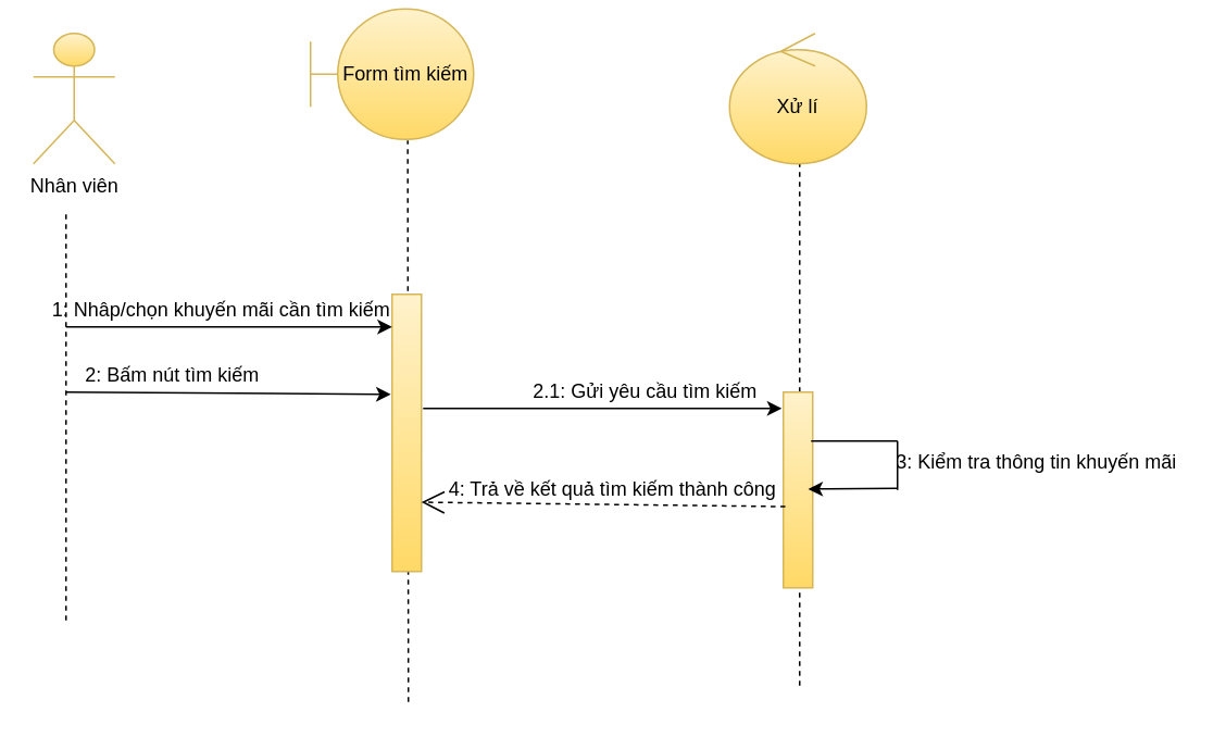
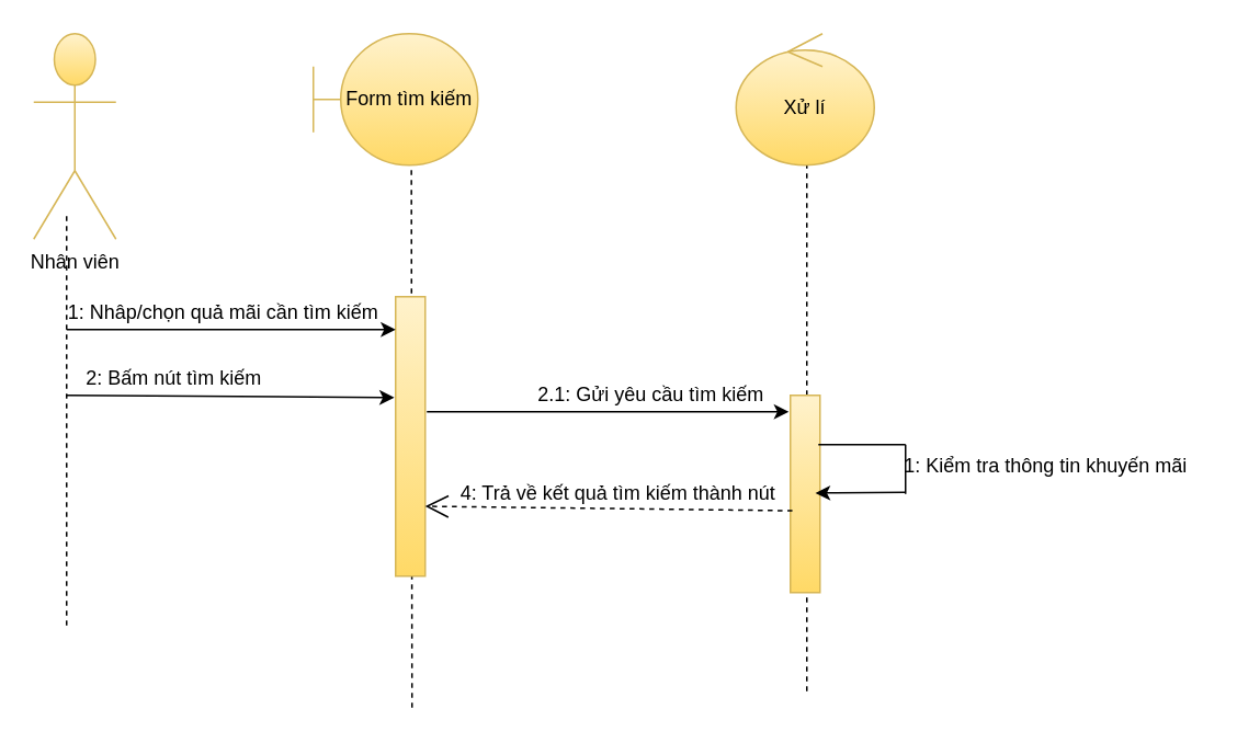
  <mxCell id="0" />
  <mxCell id="1" parent="0" />
- <mxCell id="2" value="Nhân viên" style="shape=umlActor;verticalLabelPosition=bottom;verticalAlign=top;html=1;gradientColor=#ffd966;fillColor=#fff2cc;strokeColor=#d6b656;" parent="1" vertex="1"><mxGeometry x="20" y="20" width="50" height="80" as="geometry" /></mxCell>
+ <mxCell id="2" value="Nhân viên" style="shape=umlActor;verticalLabelPosition=bottom;verticalAlign=top;html=1;gradientColor=#ffd966;fillColor=#fff2cc;strokeColor=#d6b656;" parent="1" vertex="1"><mxGeometry x="20" y="20" width="50" height="125" as="geometry" /></mxCell>
  <mxCell id="3" value="" style="endArrow=none;dashed=1;html=1;" parent="1" edge="1"><mxGeometry width="50" height="50" relative="1" as="geometry"><mxPoint x="40" y="380" as="sourcePoint" /><mxPoint x="40" y="130" as="targetPoint" /></mxGeometry></mxCell>
  <mxCell id="4" value="" style="endArrow=none;dashed=1;html=1;entryX=0.596;entryY=1.008;entryDx=0;entryDy=0;entryPerimeter=0;" parent="1" target="7" edge="1"><mxGeometry width="50" height="50" relative="1" as="geometry"><mxPoint x="250" y="430" as="sourcePoint" /><mxPoint x="250" y="110" as="targetPoint" /></mxGeometry></mxCell>
  <mxCell id="5" value="" style="endArrow=none;dashed=1;html=1;" parent="1" edge="1"><mxGeometry width="50" height="50" relative="1" as="geometry"><mxPoint x="490" y="420" as="sourcePoint" /><mxPoint x="490" y="100" as="targetPoint" /></mxGeometry></mxCell>
  <mxCell id="6" value="" style="rounded=0;whiteSpace=wrap;html=1;gradientColor=#ffd966;fillColor=#fff2cc;strokeColor=#d6b656;" parent="1" vertex="1"><mxGeometry x="480" y="240" width="18" height="120" as="geometry" /></mxCell>
- <mxCell id="7" value="Form tìm kiếm" style="shape=umlBoundary;whiteSpace=wrap;html=1;gradientColor=#ffd966;fillColor=#fff2cc;strokeColor=#d6b656;" parent="1" vertex="1"><mxGeometry x="190" y="5" width="100" height="80" as="geometry" /></mxCell>
+ <mxCell id="7" value="Form tìm kiếm" style="shape=umlBoundary;whiteSpace=wrap;html=1;gradientColor=#ffd966;fillColor=#fff2cc;strokeColor=#d6b656;" parent="1" vertex="1"><mxGeometry x="190" y="20" width="100" height="80" as="geometry" /></mxCell>
  <mxCell id="8" value="Xử lí" style="ellipse;shape=umlControl;whiteSpace=wrap;html=1;gradientColor=#ffd966;fillColor=#fff2cc;strokeColor=#d6b656;" parent="1" vertex="1"><mxGeometry x="447" y="20" width="84" height="80" as="geometry" /></mxCell>
  <mxCell id="9" value="" style="rounded=0;whiteSpace=wrap;html=1;gradientColor=#ffd966;fillColor=#fff2cc;strokeColor=#d6b656;" parent="1" vertex="1"><mxGeometry x="240" y="180" width="18" height="170" as="geometry" /></mxCell>
  <mxCell id="10" value="" style="endArrow=classic;html=1;" parent="1" edge="1"><mxGeometry width="50" height="50" relative="1" as="geometry"><mxPoint x="40" y="200" as="sourcePoint" /><mxPoint x="240" y="200" as="targetPoint" /></mxGeometry></mxCell>
  <mxCell id="11" value="" style="endArrow=classic;html=1;entryX=-0.044;entryY=0.361;entryDx=0;entryDy=0;entryPerimeter=0;" parent="1" target="9" edge="1"><mxGeometry width="50" height="50" relative="1" as="geometry"><mxPoint x="40" y="240" as="sourcePoint" /><mxPoint x="160" y="270" as="targetPoint" /></mxGeometry></mxCell>
- <mxCell id="12" value="1: Nhâp/chọn khuyến mãi cần tìm kiếm" style="text;html=1;align=center;verticalAlign=middle;resizable=0;points=[];autosize=1;" parent="1" vertex="1"><mxGeometry x="25" y="180" width="220" height="20" as="geometry" /></mxCell>
+ <mxCell id="12" value="1: Nhâp/chọn quả mãi cần tìm kiếm" style="text;html=1;align=center;verticalAlign=middle;resizable=0;points=[];autosize=1;" parent="1" vertex="1"><mxGeometry x="25" y="180" width="220" height="20" as="geometry" /></mxCell>
  <mxCell id="13" value="2: Bấm nút tìm kiếm" style="text;html=1;align=center;verticalAlign=middle;resizable=0;points=[];autosize=1;" parent="1" vertex="1"><mxGeometry x="45" y="220" width="120" height="20" as="geometry" /></mxCell>
  <mxCell id="14" value="" style="endArrow=classic;html=1;" parent="1" edge="1"><mxGeometry width="50" height="50" relative="1" as="geometry"><mxPoint x="259" y="250" as="sourcePoint" /><mxPoint x="479" y="250" as="targetPoint" /></mxGeometry></mxCell>
  <mxCell id="15" value="" style="endArrow=open;endFill=1;endSize=12;html=1;dashed=1;entryX=1;entryY=0.75;entryDx=0;entryDy=0;exitX=0.067;exitY=0.585;exitDx=0;exitDy=0;exitPerimeter=0;" parent="1" source="6" target="9" edge="1"><mxGeometry width="160" relative="1" as="geometry"><mxPoint x="478" y="330" as="sourcePoint" /><mxPoint x="460" y="340" as="targetPoint" /></mxGeometry></mxCell>
  <mxCell id="16" value="2.1: Gửi yêu cầu tìm kiếm" style="text;html=1;align=center;verticalAlign=middle;resizable=0;points=[];autosize=1;" parent="1" vertex="1"><mxGeometry x="320" y="230" width="150" height="20" as="geometry" /></mxCell>
- <mxCell id="17" value="4: Trả về kết quả tìm kiếm thành công" style="text;html=1;align=center;verticalAlign=middle;resizable=0;points=[];autosize=1;" parent="1" vertex="1"><mxGeometry x="265" y="290" width="220" height="20" as="geometry" /></mxCell>
+ <mxCell id="17" value="4: Trả về kết quả tìm kiếm thành nút" style="text;html=1;align=center;verticalAlign=middle;resizable=0;points=[];autosize=1;" parent="1" vertex="1"><mxGeometry x="265" y="290" width="220" height="20" as="geometry" /></mxCell>
  <mxCell id="18" value="" style="endArrow=none;html=1;" parent="1" edge="1"><mxGeometry width="50" height="50" relative="1" as="geometry"><mxPoint x="497" y="270" as="sourcePoint" /><mxPoint x="550" y="270" as="targetPoint" /></mxGeometry></mxCell>
  <mxCell id="19" value="" style="endArrow=none;html=1;" parent="1" edge="1"><mxGeometry width="50" height="50" relative="1" as="geometry"><mxPoint x="550" y="270" as="sourcePoint" /><mxPoint x="550" y="300" as="targetPoint" /></mxGeometry></mxCell>
  <mxCell id="20" value="" style="endArrow=classic;html=1;entryX=0.956;entryY=0.221;entryDx=0;entryDy=0;entryPerimeter=0;" parent="1" edge="1"><mxGeometry width="50" height="50" relative="1" as="geometry"><mxPoint x="550" y="299" as="sourcePoint" /><mxPoint x="495.208" y="299.46" as="targetPoint" /></mxGeometry></mxCell>
- <mxCell id="21" value="3: Kiểm tra thông tin khuyến mãi" style="text;html=1;align=center;verticalAlign=middle;resizable=0;points=[];autosize=1;" parent="1" vertex="1"><mxGeometry x="540" y="273" width="190" height="20" as="geometry" /></mxCell>
+ <mxCell id="21" value="1: Kiểm tra thông tin khuyến mãi" style="text;html=1;align=center;verticalAlign=middle;resizable=0;points=[];autosize=1;" parent="1" vertex="1"><mxGeometry x="540" y="273" width="190" height="20" as="geometry" /></mxCell>
